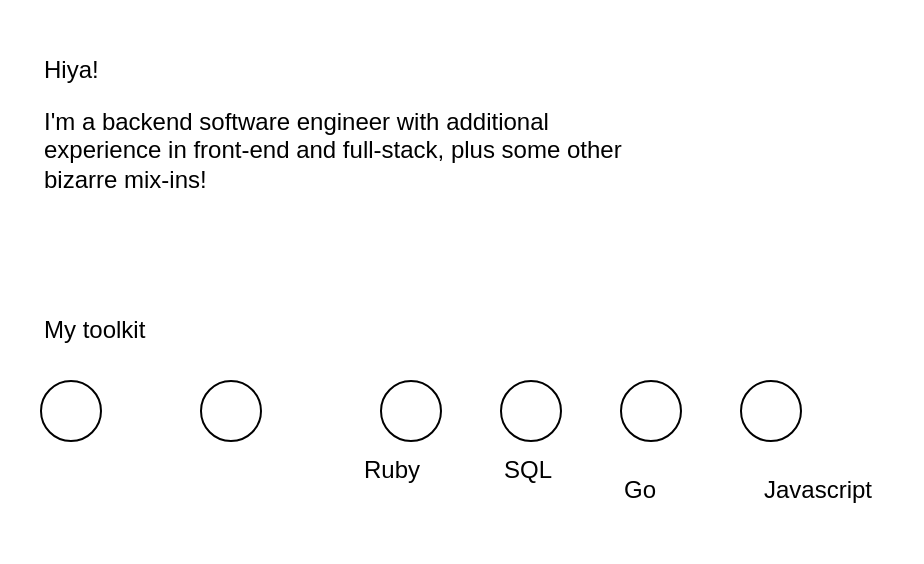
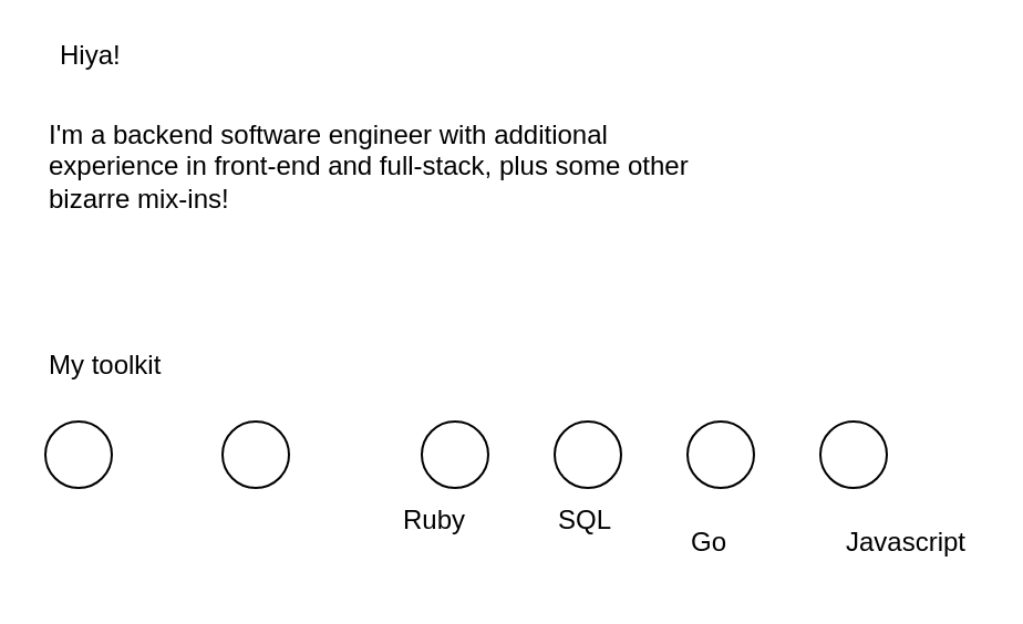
  <mxCell id="0" />
  <mxCell id="1" parent="0" />
- <mxCell id="2" value="Hiya!&amp;nbsp;" style="text;strokeColor=none;align=left;fillColor=none;html=1;verticalAlign=middle;whiteSpace=wrap;rounded=0;" vertex="1" parent="1"><mxGeometry x="20" y="20" width="60" height="30" as="geometry" /></mxCell>
+ <mxCell id="2" value="Hiya!&amp;nbsp;" style="text;strokeColor=none;align=left;fillColor=none;html=1;verticalAlign=middle;whiteSpace=wrap;rounded=0;" vertex="1" parent="1"><mxGeometry x="25" y="10" width="60" height="30" as="geometry" /></mxCell>
  <mxCell id="3" value="I'm a backend software engineer with additional experience in front-end and full-stack, plus some other bizarre mix-ins!" style="text;strokeColor=none;align=left;fillColor=none;html=1;verticalAlign=middle;whiteSpace=wrap;rounded=0;" vertex="1" parent="1"><mxGeometry x="20" y="60" width="310" height="30" as="geometry" /></mxCell>
  <mxCell id="4" value="My toolkit" style="text;strokeColor=none;align=left;fillColor=none;html=1;verticalAlign=middle;whiteSpace=wrap;rounded=0;" vertex="1" parent="1"><mxGeometry x="20" y="150" width="60" height="30" as="geometry" /></mxCell>
  <mxCell id="5" value="" style="ellipse;whiteSpace=wrap;html=1;aspect=fixed;" vertex="1" parent="1"><mxGeometry x="20" y="190" width="30" height="30" as="geometry" /></mxCell>
  <mxCell id="6" value="" style="ellipse;whiteSpace=wrap;html=1;aspect=fixed;" vertex="1" parent="1"><mxGeometry x="100" y="190" width="30" height="30" as="geometry" /></mxCell>
  <mxCell id="7" value="" style="ellipse;whiteSpace=wrap;html=1;aspect=fixed;" vertex="1" parent="1"><mxGeometry x="190" y="190" width="30" height="30" as="geometry" /></mxCell>
  <mxCell id="8" value="Ruby" style="text;strokeColor=none;align=left;fillColor=none;html=1;verticalAlign=middle;whiteSpace=wrap;rounded=0;" vertex="1" parent="1"><mxGeometry x="180" y="220" width="60" height="30" as="geometry" /></mxCell>
  <mxCell id="9" value="SQL" style="text;strokeColor=none;align=left;fillColor=none;html=1;verticalAlign=middle;whiteSpace=wrap;rounded=0;" vertex="1" parent="1"><mxGeometry x="250" y="220" width="60" height="30" as="geometry" /></mxCell>
  <mxCell id="10" value="" style="ellipse;whiteSpace=wrap;html=1;aspect=fixed;" vertex="1" parent="1"><mxGeometry x="250" y="190" width="30" height="30" as="geometry" /></mxCell>
  <mxCell id="11" value="" style="ellipse;whiteSpace=wrap;html=1;aspect=fixed;" vertex="1" parent="1"><mxGeometry x="310" y="190" width="30" height="30" as="geometry" /></mxCell>
  <mxCell id="12" value="Go" style="text;strokeColor=none;align=left;fillColor=none;html=1;verticalAlign=middle;whiteSpace=wrap;rounded=0;" vertex="1" parent="1"><mxGeometry x="310" y="230" width="60" height="30" as="geometry" /></mxCell>
  <mxCell id="13" value="" style="ellipse;whiteSpace=wrap;html=1;aspect=fixed;" vertex="1" parent="1"><mxGeometry x="370" y="190" width="30" height="30" as="geometry" /></mxCell>
  <mxCell id="14" value="Javascript" style="text;strokeColor=none;align=left;fillColor=none;html=1;verticalAlign=middle;whiteSpace=wrap;rounded=0;" vertex="1" parent="1"><mxGeometry x="380" y="230" width="60" height="30" as="geometry" /></mxCell>
